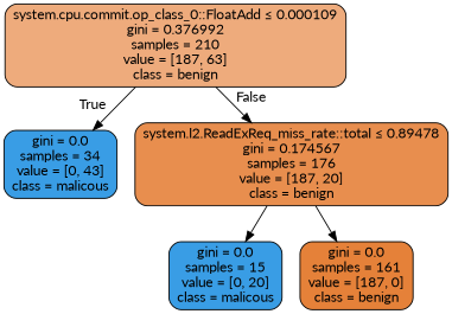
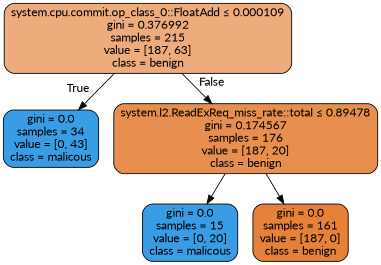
  digraph {
    fontname=Lato
    node [color=black fillcolor="#399de5" fontname=Lato shape=box style="filled, rounded"]
    edge [fontname=Lato]
-   n1 [fillcolor="#eeab7c" label=<system.cpu.commit.op_class_0::FloatAdd &le; 0.000109<br/>gini = 0.376992<br/>samples = 210<br/>value = [187, 63]<br/>class = benign>]
+   n1 [fillcolor="#eeab7c" label=<system.cpu.commit.op_class_0::FloatAdd &le; 0.000109<br/>gini = 0.376992<br/>samples = 215<br/>value = [187, 63]<br/>class = benign>]
    n2 [label=<gini = 0.0<br/>samples = 34<br/>value = [0, 43]<br/>class = malicous>]
    n3 [fillcolor="#e88e4e" label=<system.l2.ReadExReq_miss_rate::total &le; 0.89478<br/>gini = 0.174567<br/>samples = 176<br/>value = [187, 20]<br/>class = benign>]
    n4 [label=<gini = 0.0<br/>samples = 15<br/>value = [0, 20]<br/>class = malicous>]
    n5 [fillcolor="#e58139" label=<gini = 0.0<br/>samples = 161<br/>value = [187, 0]<br/>class = benign>]
    n1 -> n2 [headlabel=True labelangle=45 labeldistance=2.5]
    n1 -> n3 [headlabel=False labelangle=-45 labeldistance=2.5]
    n3 -> n4
    n3 -> n5
  }
